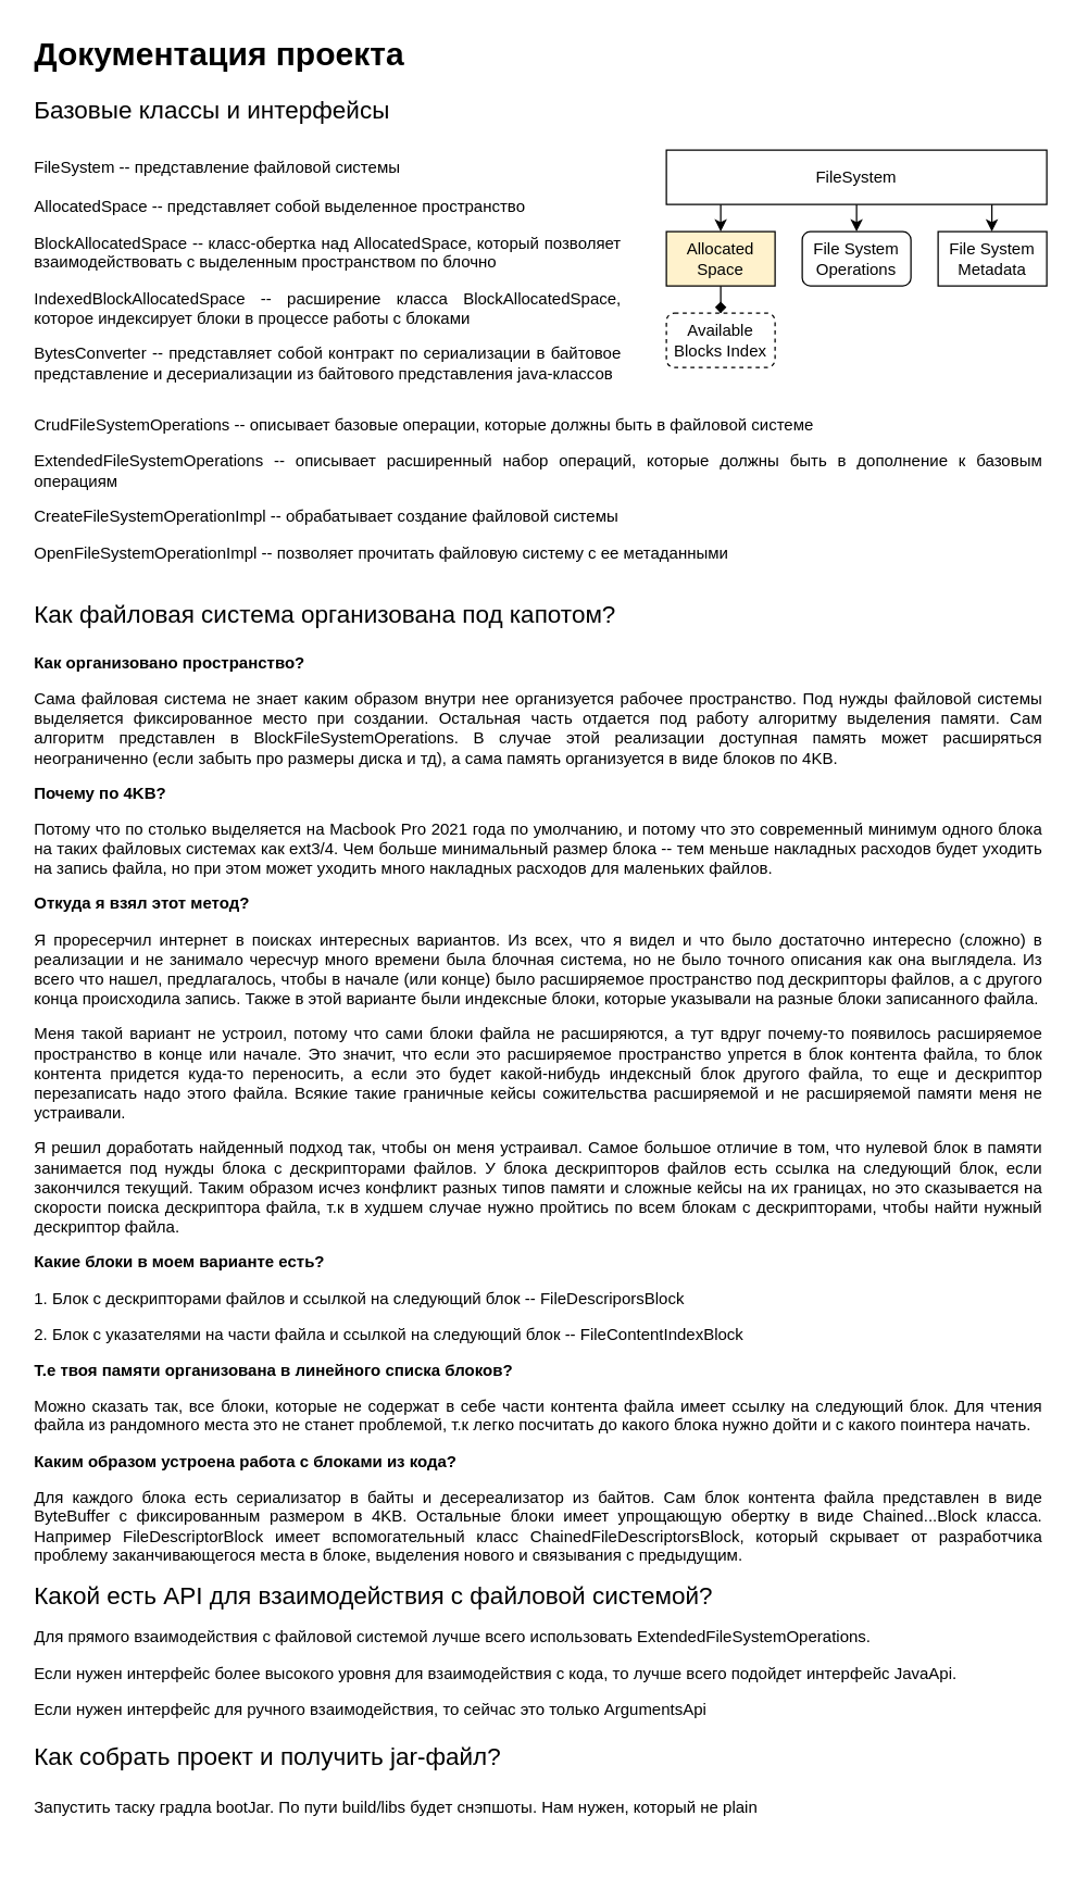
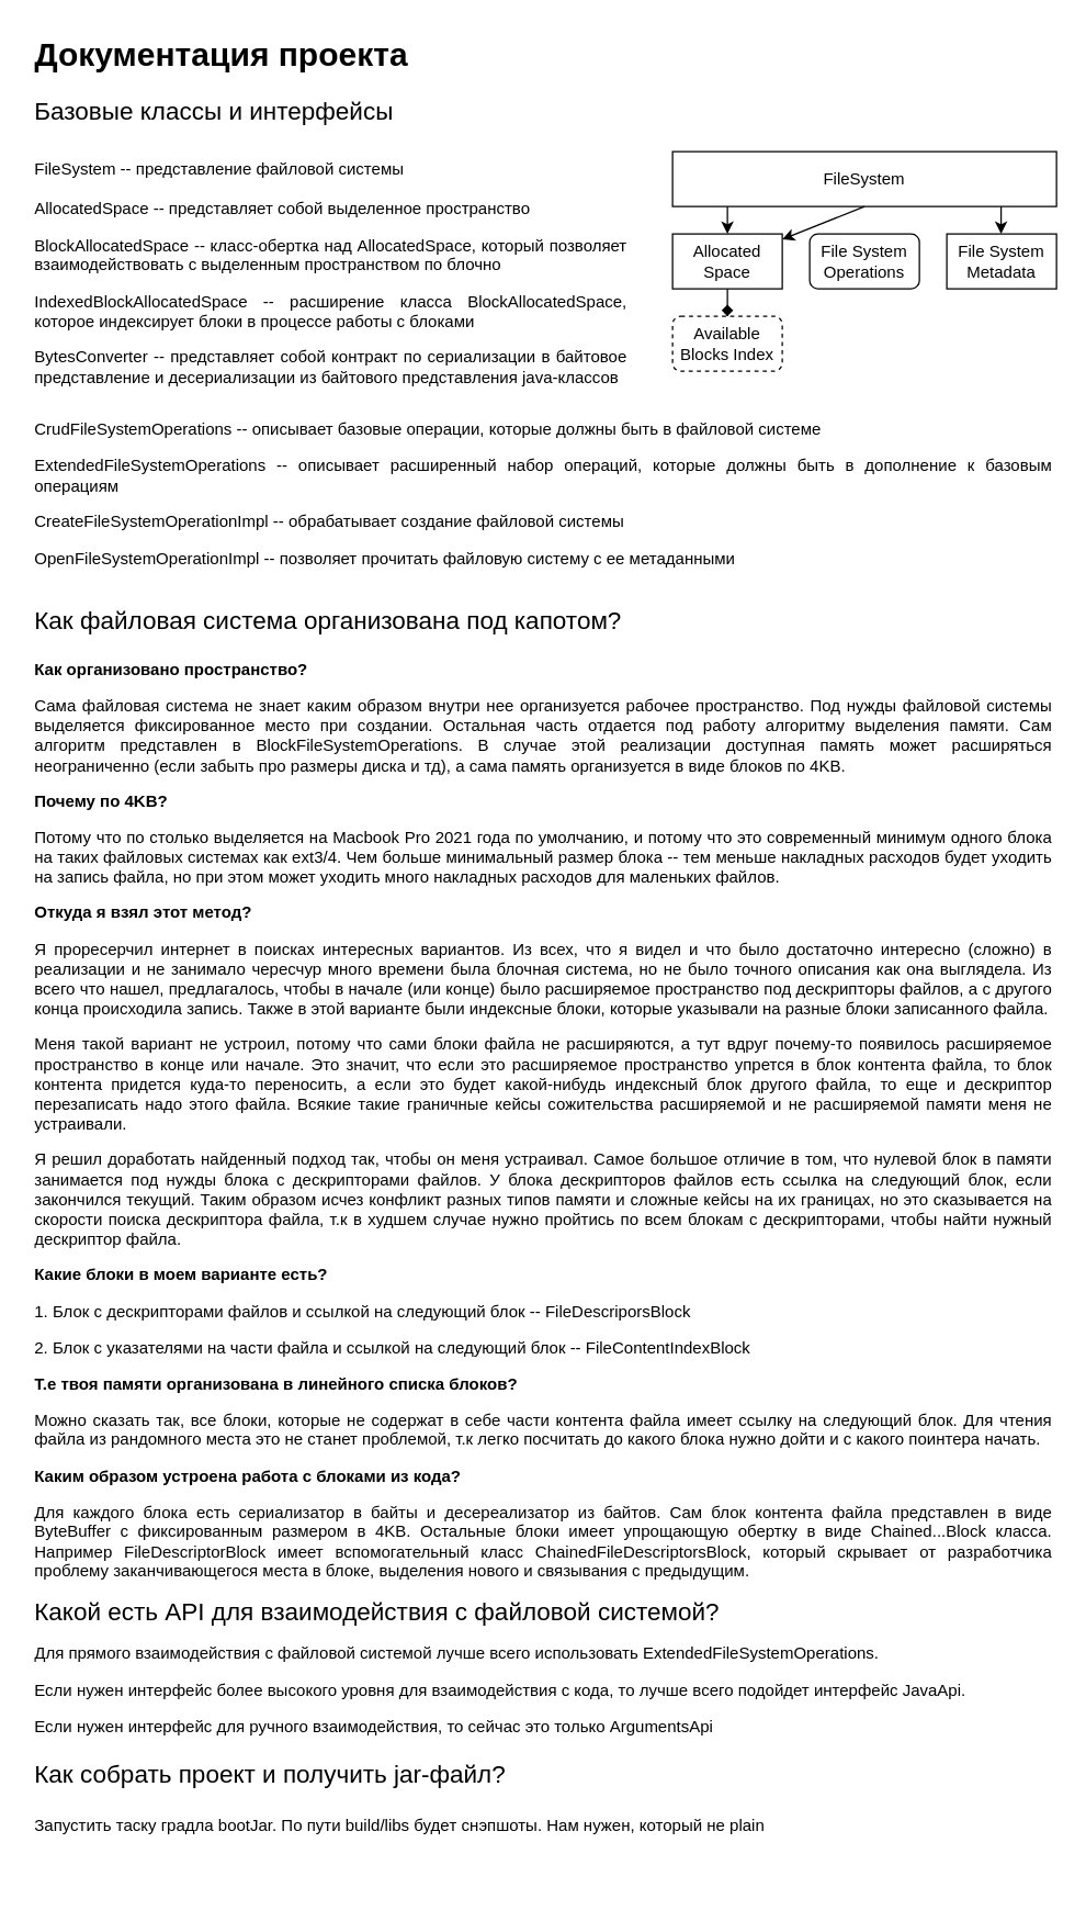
  <mxCell id="0" />
  <mxCell id="1" parent="0" />
  <mxCell id="2" value="FileSystem" style="rounded=0;whiteSpace=wrap;html=1;" parent="1" vertex="1"><mxGeometry x="490" y="110" width="280" height="40" as="geometry" /></mxCell>
  <mxCell id="3" value="" style="edgeStyle=orthogonalEdgeStyle;rounded=0;orthogonalLoop=1;jettySize=auto;html=1;endArrow=diamond;" parent="1" source="4" target="11" edge="1"><mxGeometry relative="1" as="geometry" /></mxCell>
- <mxCell id="4" value="Allocated Space" style="rounded=0;whiteSpace=wrap;html=1;fillColor=#fff2cc;" parent="1" vertex="1"><mxGeometry x="490" y="170" width="80" height="40" as="geometry" /></mxCell>
+ <mxCell id="4" value="Allocated Space" style="rounded=0;whiteSpace=wrap;html=1;" parent="1" vertex="1"><mxGeometry x="490" y="170" width="80" height="40" as="geometry" /></mxCell>
  <mxCell id="5" value="File System Operations" style="whiteSpace=wrap;html=1;rounded=1;" parent="1" vertex="1"><mxGeometry x="590" y="170" width="80" height="40" as="geometry" /></mxCell>
  <mxCell id="6" value="File System&lt;br&gt;Metadata" style="rounded=0;whiteSpace=wrap;html=1;" parent="1" vertex="1"><mxGeometry x="690" y="170" width="80" height="40" as="geometry" /></mxCell>
- <mxCell id="7" value="" style="endArrow=classic;html=1;rounded=0;exitX=0.5;exitY=1;exitDx=0;exitDy=0;entryX=0.5;entryY=0;entryDx=0;entryDy=0;" parent="1" source="2" target="5" edge="1"><mxGeometry width="50" height="50" relative="1" as="geometry"><mxPoint x="610" y="240" as="sourcePoint" /><mxPoint x="660" y="190" as="targetPoint" /></mxGeometry></mxCell>
+ <mxCell id="7" value="" style="endArrow=classic;html=1;rounded=0;exitX=0.5;exitY=1;exitDx=0;exitDy=0;" parent="1" source="2" target="4" edge="1"><mxGeometry width="50" height="50" relative="1" as="geometry"><mxPoint x="610" y="240" as="sourcePoint" /><mxPoint x="660" y="190" as="targetPoint" /></mxGeometry></mxCell>
  <mxCell id="8" value="" style="endArrow=classic;html=1;rounded=0;exitX=0.5;exitY=1;exitDx=0;exitDy=0;entryX=0.5;entryY=0;entryDx=0;entryDy=0;" parent="1" edge="1"><mxGeometry width="50" height="50" relative="1" as="geometry"><mxPoint x="530" y="150" as="sourcePoint" /><mxPoint x="530" y="170" as="targetPoint" /></mxGeometry></mxCell>
  <mxCell id="9" value="" style="endArrow=classic;html=1;rounded=0;exitX=0.5;exitY=1;exitDx=0;exitDy=0;entryX=0.5;entryY=0;entryDx=0;entryDy=0;" parent="1" edge="1"><mxGeometry width="50" height="50" relative="1" as="geometry"><mxPoint x="729.58" y="150" as="sourcePoint" /><mxPoint x="729.58" y="170" as="targetPoint" /></mxGeometry></mxCell>
  <mxCell id="10" value="&lt;h1 style=&quot;text-align: justify;&quot;&gt;Документация проекта&lt;/h1&gt;&lt;h1 style=&quot;text-align: justify;&quot;&gt;&lt;p style=&quot;font-size: 12px; font-weight: 400;&quot;&gt;&lt;font style=&quot;font-size: 18px;&quot;&gt;Базовые классы и интерфейсы&lt;/font&gt;&lt;/p&gt;&lt;span style=&quot;font-size: 12px; font-weight: 400;&quot;&gt;FileSystem -- п&lt;/span&gt;&lt;span style=&quot;font-size: 12px; font-weight: 400; background-color: initial;&quot;&gt;редставление файловой системы&lt;/span&gt;&lt;span style=&quot;font-size: 12px; font-weight: 400;&quot;&gt;&lt;br&gt;&lt;/span&gt;&lt;p style=&quot;font-size: 12px; font-weight: 400;&quot;&gt;AllocatedSpace -- представляет собой выделенное пространство&amp;nbsp;&lt;/p&gt;&lt;p style=&quot;font-size: 12px; font-weight: 400;&quot;&gt;&lt;span style=&quot;background-color: initial;&quot;&gt;BlockAllocatedSpace -- класс-обертка над AllocatedSpace, который позволяет взаимодействовать с выделенным пространством по блочно&lt;/span&gt;&lt;/p&gt;&lt;p style=&quot;font-size: 12px; font-weight: 400;&quot;&gt;IndexedBlockAllocatedSpace -- расширение класса BlockAllocatedSpace, которое индексирует блоки в процессе работы с блоками&lt;/p&gt;&lt;p style=&quot;font-size: 12px; font-weight: 400;&quot;&gt;BytesConverter -- представляет собой контракт по сериализации в байтовое представление и десериализации из байтового представления java-классов&amp;nbsp;&lt;/p&gt;&lt;p style=&quot;font-size: 12px; font-weight: 400;&quot;&gt;&lt;br&gt;&lt;/p&gt;&lt;/h1&gt;" style="text;html=1;strokeColor=none;fillColor=none;spacing=5;spacingTop=-20;whiteSpace=wrap;overflow=hidden;rounded=0;" parent="1" vertex="1"><mxGeometry x="20" y="20" width="440" height="280" as="geometry" /></mxCell>
  <mxCell id="11" value="Available Blocks Index" style="whiteSpace=wrap;html=1;dashed=1;rounded=1;" parent="1" vertex="1"><mxGeometry x="490" y="230" width="80" height="40" as="geometry" /></mxCell>
  <mxCell id="12" value="&lt;h1 style=&quot;&quot;&gt;&lt;p style=&quot;text-align: justify; font-size: 12px; font-weight: 400;&quot;&gt;CrudFileSystemOperations -- описывает базовые операции, которые должны быть в файловой системе&lt;/p&gt;&lt;p style=&quot;text-align: justify; font-size: 12px; font-weight: 400;&quot;&gt;ExtendedFileSystemOperations -- описывает расширенный набор операций, которые должны быть в дополнение к базовым операциям&lt;/p&gt;&lt;p style=&quot;text-align: justify; font-size: 12px; font-weight: 400;&quot;&gt;CreateFileSystemOperationImpl -- обрабатывает создание файловой системы&lt;/p&gt;&lt;p style=&quot;text-align: justify; font-size: 12px; font-weight: 400;&quot;&gt;OpenFileSystemOperationImpl -- позволяет прочитать файловую систему с ее метаданными&lt;/p&gt;&lt;/h1&gt;" style="text;html=1;strokeColor=none;fillColor=none;spacing=5;spacingTop=-20;whiteSpace=wrap;overflow=hidden;rounded=0;align=left;" parent="1" vertex="1"><mxGeometry x="20" y="300" width="750" height="120" as="geometry" /></mxCell>
  <mxCell id="13" value="&lt;h1&gt;&lt;span style=&quot;font-size: 18px; font-weight: normal;&quot;&gt;Как файловая система организована под капотом?&lt;/span&gt;&lt;/h1&gt;&lt;p style=&quot;text-align: justify;&quot;&gt;&lt;b&gt;Как организовано пространство?&lt;/b&gt;&lt;/p&gt;&lt;p style=&quot;text-align: justify;&quot;&gt;Сама файловая система не знает каким образом внутри нее организуется рабочее пространство. Под нужды файловой системы выделяется фиксированное место при создании. Остальная часть отдается под работу алгоритму выделения памяти. Сам алгоритм представлен в BlockFileSystemOperations. В случае этой реализации доступная память может расширяться неограниченно (если забыть про размеры диска и тд), а сама память организуется в виде блоков по 4KB.&amp;nbsp;&lt;/p&gt;&lt;p style=&quot;text-align: justify;&quot;&gt;&lt;b&gt;Почему по 4KB?&amp;nbsp;&lt;/b&gt;&lt;/p&gt;&lt;p style=&quot;text-align: justify;&quot;&gt;Потому что по столько выделяется на Macbook Pro 2021 года по умолчанию, и потому что это современный минимум одного блока на таких файловых системах как ext3/4. Чем больше минимальный размер блока -- тем меньше накладных расходов будет уходить на запись файла, но при этом может уходить много накладных расходов для маленьких файлов.&amp;nbsp;&lt;/p&gt;&lt;p style=&quot;text-align: justify;&quot;&gt;&lt;b&gt;Откуда я взял этот метод?&lt;/b&gt;&lt;/p&gt;&lt;p style=&quot;text-align: justify;&quot;&gt;Я проресерчил интернет в поисках интересных вариантов. Из всех, что я видел и что было достаточно интересно (сложно) в реализации и не занимало чересчур много времени была блочная система, но не было точного описания как она выглядела. Из всего что нашел, предлагалось, чтобы в начале (или конце) было расширяемое пространство под дескрипторы файлов, а с другого конца происходила запись. Также в этой варианте были индексные блоки, которые указывали на разные блоки записанного файла.&lt;/p&gt;&lt;p style=&quot;text-align: justify;&quot;&gt;Меня такой вариант не устроил, потому что с&lt;span style=&quot;background-color: initial;&quot;&gt;ами блоки файла не расширяются, а тут вдруг почему-то появилось расширяемое пространство в конце или начале. Это значит, что если это расширяемое пространство упрется в блок контента файла, то блок контента придется куда-то переносить, а если это будет какой-нибудь индексный блок другого файла, то еще и дескриптор перезаписать надо этого файла. Всякие такие граничные кейсы сожительства расширяемой и не расширяемой памяти меня не устраивали.&lt;/span&gt;&lt;/p&gt;&lt;p style=&quot;text-align: justify;&quot;&gt;Я решил доработать найденный подход так, чтобы он меня устраивал. Самое большое отличие в том, что нулевой блок в памяти занимается под нужды блока с дескрипторами файлов. У блока дескрипторов файлов есть ссылка на следующий блок, если закончился текущий. Таким образом исчез конфликт разных типов памяти и сложные кейсы на их границах, но это сказывается на скорости поиска дескриптора файла, т.к в худшем случае нужно пройтись по всем блокам с дескрипторами, чтобы найти нужный дескриптор файла.&amp;nbsp;&lt;/p&gt;&lt;p style=&quot;text-align: justify;&quot;&gt;&lt;b&gt;Какие блоки в моем варианте есть?&lt;/b&gt;&lt;/p&gt;&lt;p style=&quot;text-align: justify;&quot;&gt;1. Блок с дескрипторами файлов и ссылкой на следующий блок -- FileDescriporsBlock&lt;/p&gt;&lt;p style=&quot;text-align: justify;&quot;&gt;2. Блок с указателями на части файла и ссылкой на следующий блок -- FileContentIndexBlock&lt;/p&gt;&lt;p style=&quot;text-align: justify;&quot;&gt;&lt;b&gt;Т.е твоя памяти организована в линейного списка блоков?&lt;/b&gt;&lt;/p&gt;&lt;p style=&quot;text-align: justify;&quot;&gt;Можно сказать так, все блоки, которые не содержат в себе части контента файла имеет ссылку на следующий блок. Для чтения файла из рандомного места это не станет проблемой, т.к легко посчитать до какого блока нужно дойти и с какого поинтера начать.&lt;/p&gt;&lt;p style=&quot;text-align: justify;&quot;&gt;&lt;b style=&quot;background-color: initial;&quot;&gt;Каким образом устроена работа с блоками из кода?&lt;/b&gt;&lt;br&gt;&lt;/p&gt;&lt;p style=&quot;text-align: justify;&quot;&gt;Для каждого блока есть сериализатор в байты и десереализатор из байтов. Сам блок контента файла представлен в виде ByteBuffer с фиксированным размером в 4KB. Остальные блоки имеет упрощающую обертку в виде Chained...Block класса. Например FileDescriptorBlock имеет вспомогательный класс ChainedFileDescriptorsBlock, который скрывает от разработчика проблему заканчивающегося места в блоке, выделения нового и связывания с предыдущим.&lt;/p&gt;&lt;h1 style=&quot;font-size: 18px;&quot;&gt;&lt;span style=&quot;font-weight: 400;&quot;&gt;Какой есть API для взаимодействия с файловой системой?&lt;/span&gt;&lt;/h1&gt;&lt;p&gt;Для прямого взаимодействия с файловой системой лучше всего использовать ExtendedFileSystemOperations.&amp;nbsp;&lt;/p&gt;&lt;p&gt;Если нужен интерфейс более высокого уровня для взаимодействия с кода, то лучше всего подойдет интерфейс JavaApi.&amp;nbsp;&lt;/p&gt;&lt;p&gt;Если нужен интерфейс для ручного взаимодействия, то сейчас это только ArgumentsApi&lt;/p&gt;&lt;p style=&quot;font-size: 18px;&quot;&gt;Как собрать проект и получить jar-файл?&lt;/p&gt;&lt;p style=&quot;&quot;&gt;Запустить таску градла bootJar. По пути build/libs будeт снэпшоты. Нам нужен, который не plain&lt;/p&gt;" style="text;html=1;strokeColor=none;fillColor=none;spacing=5;spacingTop=-20;whiteSpace=wrap;overflow=hidden;rounded=0;" parent="1" vertex="1"><mxGeometry x="20" y="430" width="750" height="940" as="geometry" /></mxCell>
